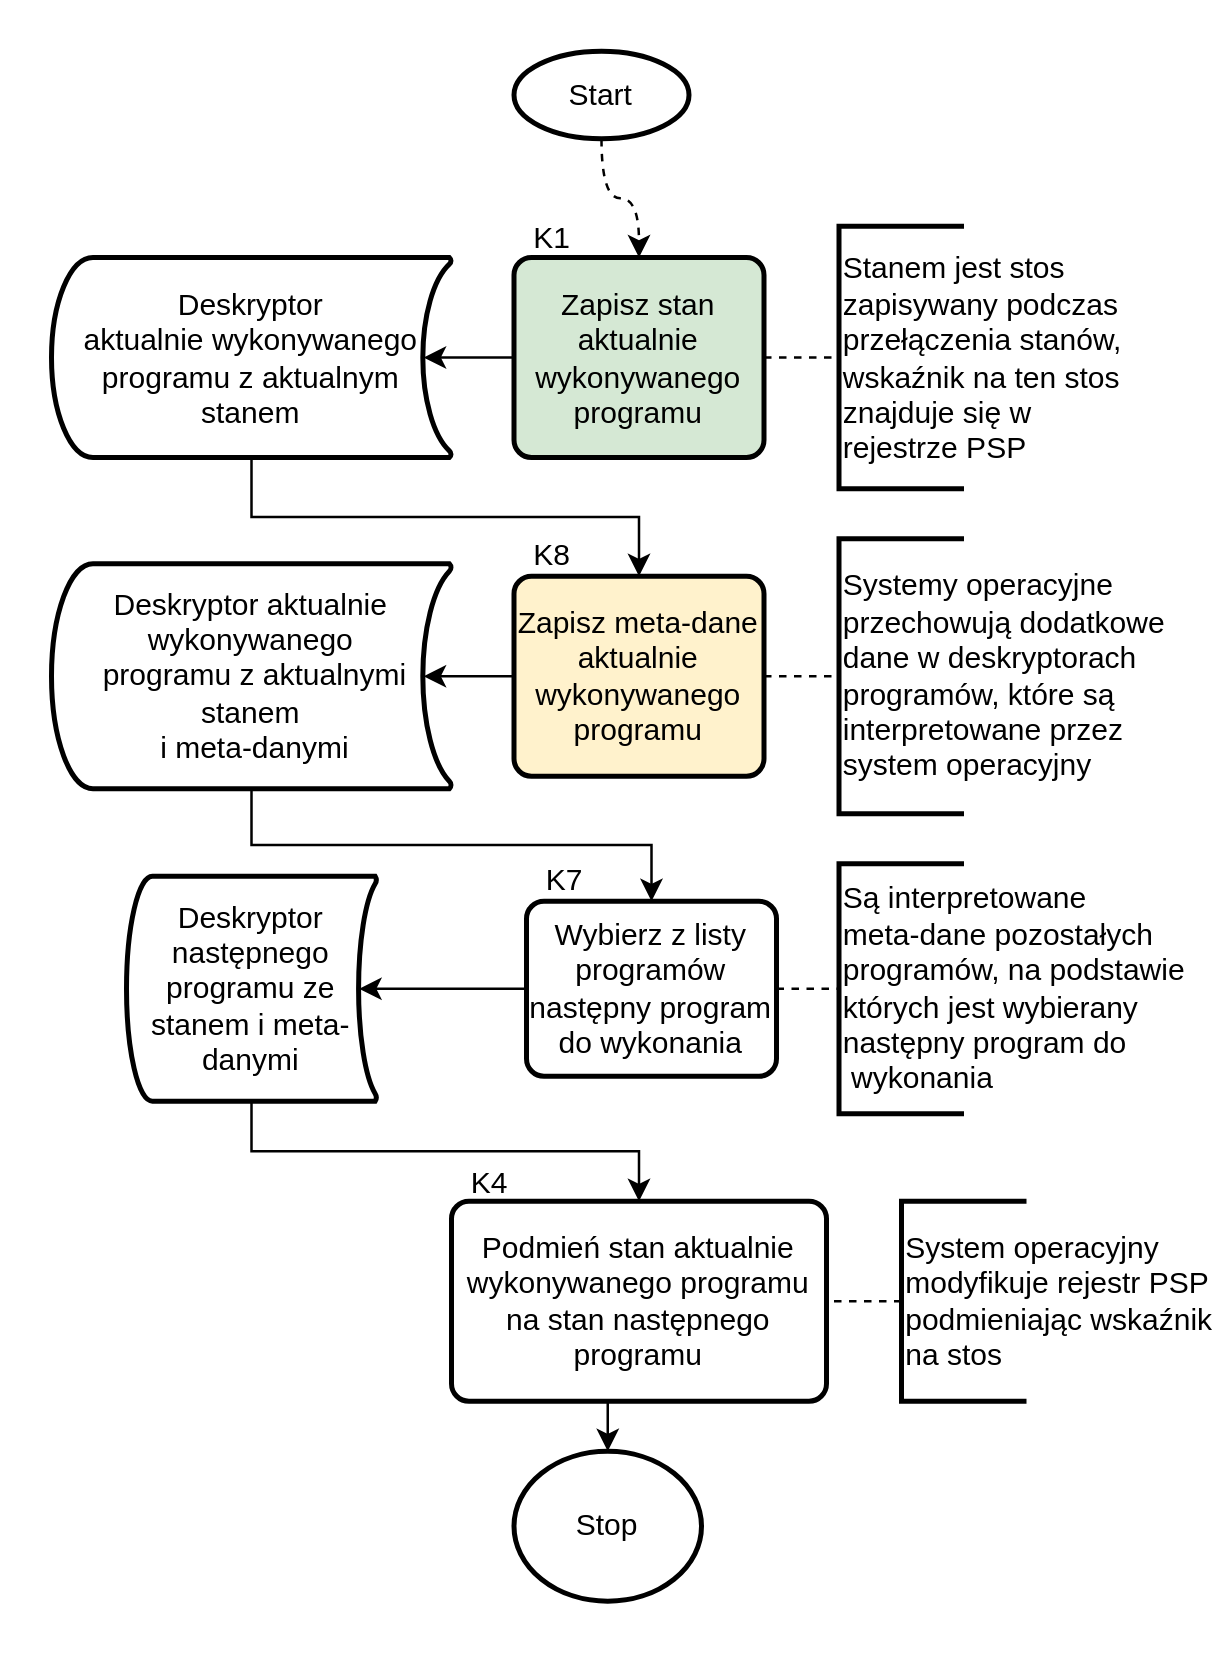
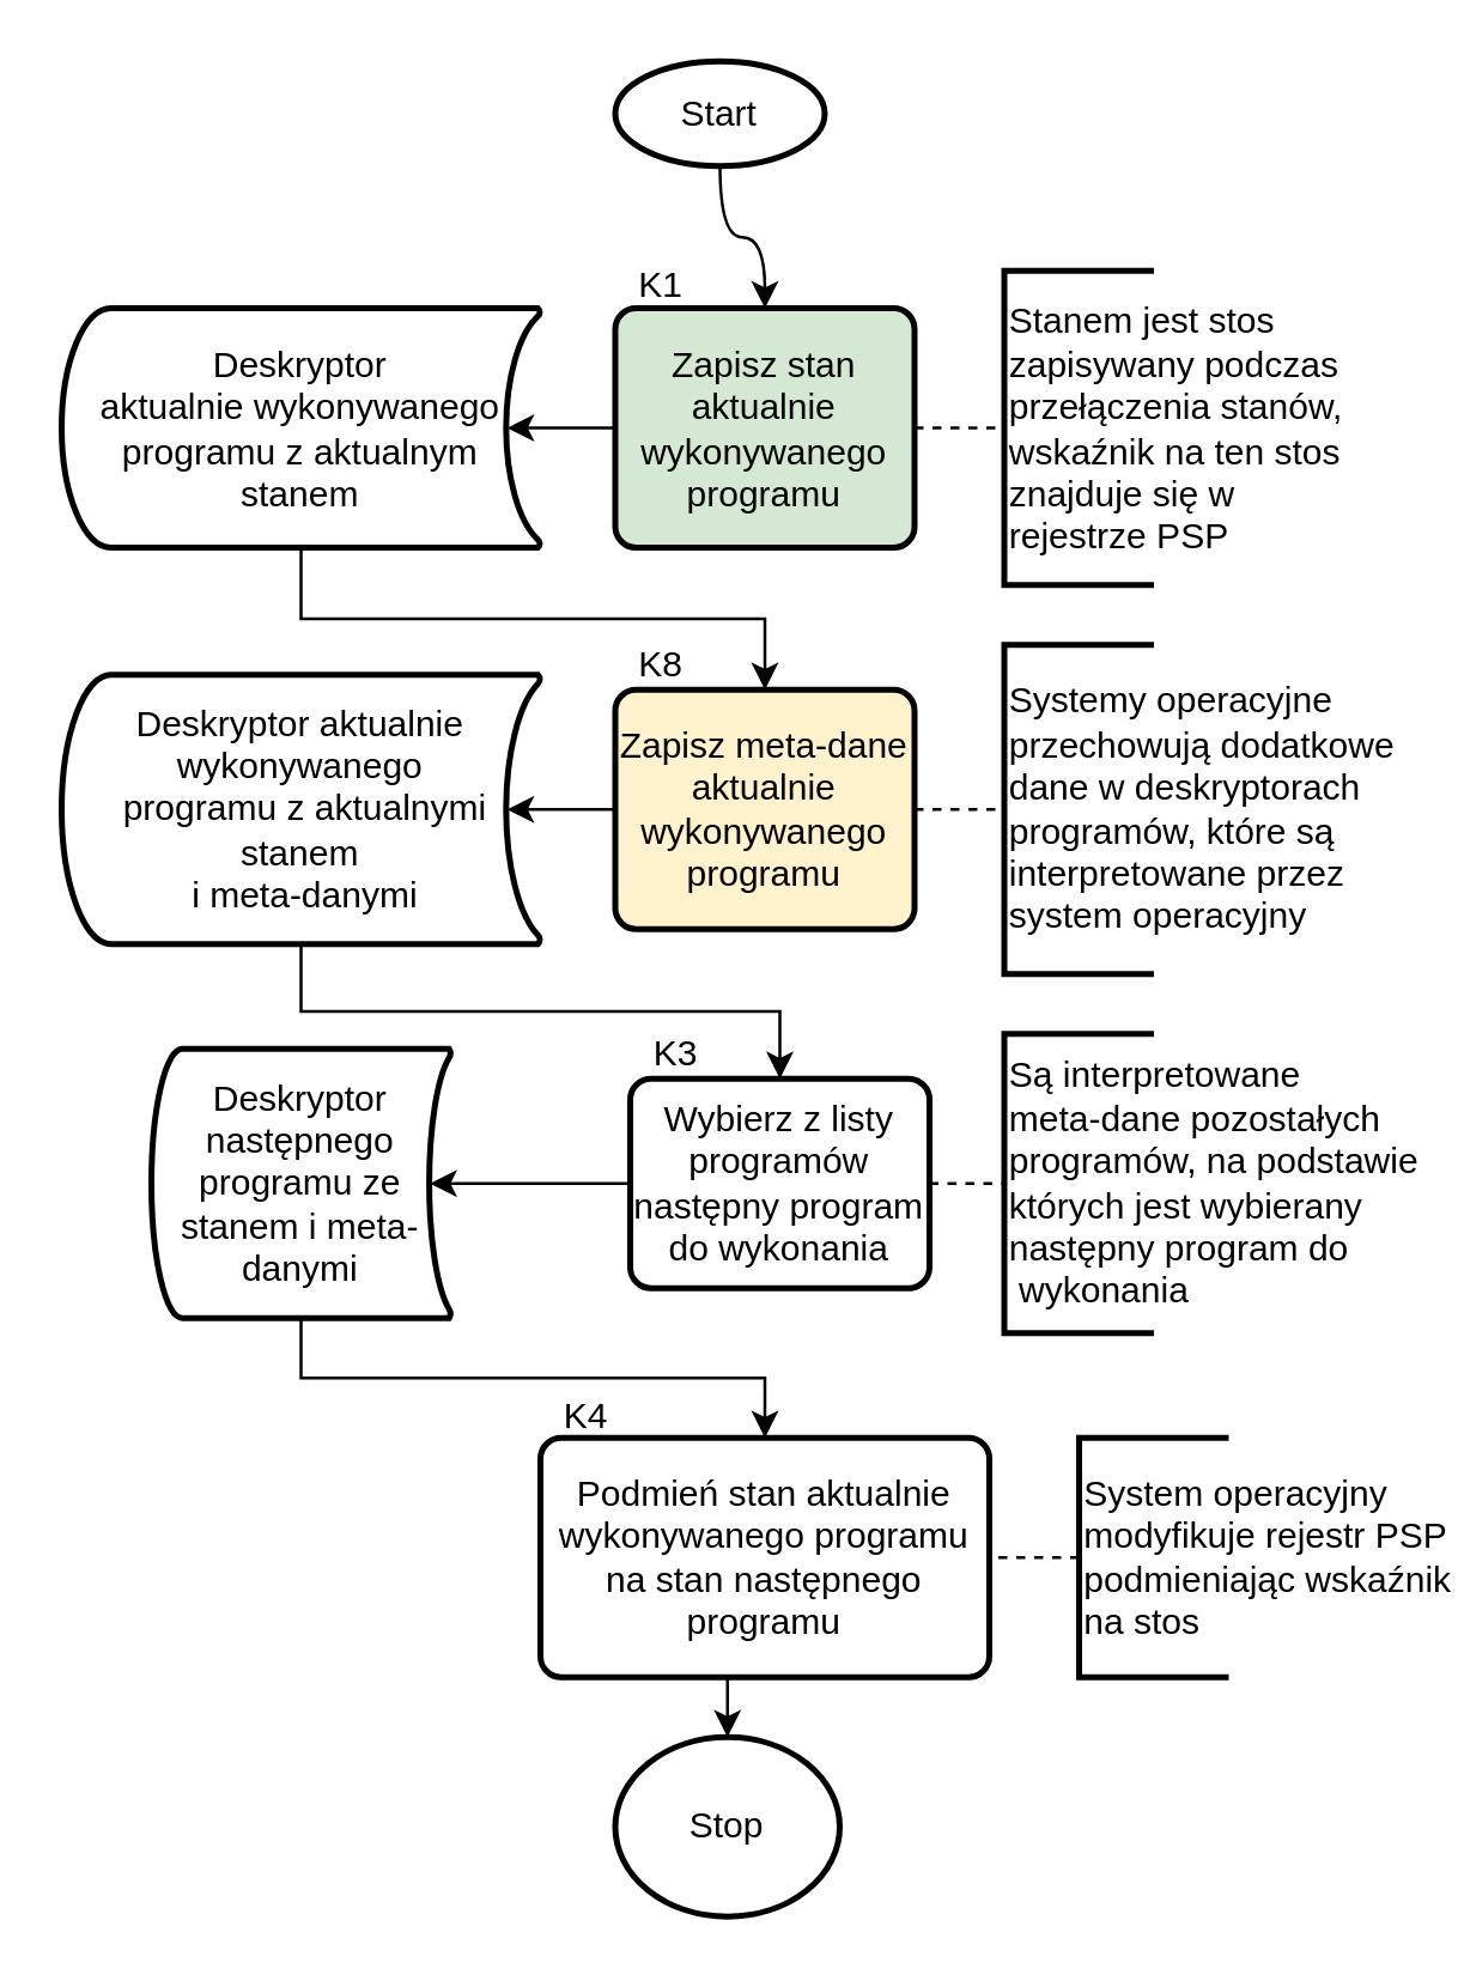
  <mxCell id="0" />
  <mxCell id="1" parent="0" />
- <mxCell id="2" style="edgeStyle=orthogonalEdgeStyle;rounded=0;orthogonalLoop=1;jettySize=auto;html=1;exitX=0.5;exitY=1;exitDx=0;exitDy=0;exitPerimeter=0;entryX=0.5;entryY=0;entryDx=0;entryDy=0;curved=1;dashed=1;" edge="1" parent="1" source="3" target="5"><mxGeometry relative="1" as="geometry" /></mxCell>
+ <mxCell id="2" style="edgeStyle=orthogonalEdgeStyle;rounded=0;orthogonalLoop=1;jettySize=auto;html=1;exitX=0.5;exitY=1;exitDx=0;exitDy=0;exitPerimeter=0;entryX=0.5;entryY=0;entryDx=0;entryDy=0;curved=1;" edge="1" parent="1" source="3" target="5"><mxGeometry relative="1" as="geometry" /></mxCell>
  <mxCell id="3" value="Start" style="strokeWidth=2;html=1;shape=mxgraph.flowchart.start_1;whiteSpace=wrap;fillColor=none;" vertex="1" parent="1"><mxGeometry x="205" y="20" width="70" height="35" as="geometry" /></mxCell>
  <mxCell id="4" value="Stop" style="strokeWidth=2;html=1;shape=mxgraph.flowchart.start_1;whiteSpace=wrap;fillColor=none;" vertex="1" parent="1"><mxGeometry x="205" y="580" width="75" height="60" as="geometry" /></mxCell>
  <mxCell id="5" value="&lt;div&gt;Zapisz stan&lt;/div&gt;&lt;div&gt;aktualnie wykonywanego&lt;/div&gt;&lt;div&gt;programu&lt;br&gt;&lt;/div&gt;" style="rounded=1;whiteSpace=wrap;html=1;absoluteArcSize=1;arcSize=14;strokeWidth=2;fillColor=#d5e8d4;" vertex="1" parent="1"><mxGeometry x="205" y="102.5" width="100" height="80" as="geometry" /></mxCell>
  <mxCell id="6" value="&lt;div&gt;Stanem jest stos&lt;/div&gt;&lt;div&gt;zapisywany podczas&lt;/div&gt;&lt;div&gt;przełączenia stanów,&lt;/div&gt;&lt;div&gt;wskaźnik na ten stos&lt;/div&gt;&lt;div&gt;znajduje się w&lt;/div&gt;&lt;div&gt;rejestrze PSP&lt;br&gt;&lt;/div&gt;" style="strokeWidth=2;html=1;shape=mxgraph.flowchart.annotation_1;align=left;pointerEvents=1;" vertex="1" parent="1"><mxGeometry x="335" y="90" width="50" height="105" as="geometry" /></mxCell>
  <mxCell id="7" style="edgeStyle=orthogonalEdgeStyle;rounded=0;orthogonalLoop=1;jettySize=auto;html=1;exitX=0.5;exitY=1;exitDx=0;exitDy=0;exitPerimeter=0;entryX=0.5;entryY=0;entryDx=0;entryDy=0;" edge="1" parent="1" source="8" target="9"><mxGeometry relative="1" as="geometry" /></mxCell>
  <mxCell id="8" value="&lt;div&gt;Deskryptor&lt;/div&gt;&lt;div&gt;aktualnie wykonywanego programu z aktualnym&lt;/div&gt;&lt;div&gt;stanem&lt;br&gt;&lt;/div&gt;" style="strokeWidth=2;html=1;shape=mxgraph.flowchart.stored_data;whiteSpace=wrap;fillColor=none;" vertex="1" parent="1"><mxGeometry x="20" y="102.5" width="160" height="80" as="geometry" /></mxCell>
  <mxCell id="9" value="Zapisz meta-dane aktualnie wykonywanego programu" style="rounded=1;whiteSpace=wrap;html=1;absoluteArcSize=1;arcSize=14;strokeWidth=2;fillColor=#fff2cc;" vertex="1" parent="1"><mxGeometry x="205" y="230" width="100" height="80" as="geometry" /></mxCell>
  <mxCell id="10" value="&lt;div&gt;Systemy operacyjne&lt;/div&gt;&lt;div&gt;przechowują dodatkowe&lt;/div&gt;&lt;div&gt;dane w deskryptorach&lt;/div&gt;&lt;div&gt;programów, które są&lt;/div&gt;&lt;div&gt;interpretowane przez&lt;/div&gt;&lt;div&gt;system operacyjny&lt;br&gt;&lt;/div&gt;" style="strokeWidth=2;html=1;shape=mxgraph.flowchart.annotation_1;align=left;pointerEvents=1;" vertex="1" parent="1"><mxGeometry x="335" y="215" width="50" height="110" as="geometry" /></mxCell>
  <mxCell id="11" style="edgeStyle=orthogonalEdgeStyle;rounded=0;orthogonalLoop=1;jettySize=auto;html=1;exitX=1;exitY=0.5;exitDx=0;exitDy=0;entryX=0;entryY=0.5;entryDx=0;entryDy=0;entryPerimeter=0;endArrow=none;endFill=0;dashed=1;" edge="1" parent="1" source="9" target="10"><mxGeometry relative="1" as="geometry" /></mxCell>
  <mxCell id="12" style="edgeStyle=orthogonalEdgeStyle;rounded=0;orthogonalLoop=1;jettySize=auto;html=1;exitX=0.5;exitY=1;exitDx=0;exitDy=0;exitPerimeter=0;entryX=0.5;entryY=0;entryDx=0;entryDy=0;" edge="1" parent="1" source="13" target="14"><mxGeometry relative="1" as="geometry" /></mxCell>
  <mxCell id="13" value="&lt;div&gt;Deskryptor aktualnie wykonywanego&lt;/div&gt;&lt;div&gt;&amp;nbsp;programu z aktualnymi stanem&lt;br&gt;&lt;/div&gt;&amp;nbsp;i meta-danymi" style="strokeWidth=2;html=1;shape=mxgraph.flowchart.stored_data;whiteSpace=wrap;fillColor=none;" vertex="1" parent="1"><mxGeometry x="20" y="225" width="160" height="90" as="geometry" /></mxCell>
  <mxCell id="14" value="Wybierz z listy programów następny program do wykonania" style="rounded=1;whiteSpace=wrap;html=1;absoluteArcSize=1;arcSize=14;strokeWidth=2;" vertex="1" parent="1"><mxGeometry x="210" y="360" width="100" height="70" as="geometry" /></mxCell>
  <mxCell id="15" style="edgeStyle=orthogonalEdgeStyle;rounded=0;orthogonalLoop=1;jettySize=auto;html=1;exitX=0.5;exitY=1;exitDx=0;exitDy=0;exitPerimeter=0;entryX=0.5;entryY=0;entryDx=0;entryDy=0;" edge="1" parent="1" source="16" target="19"><mxGeometry relative="1" as="geometry" /></mxCell>
  <mxCell id="16" value="&lt;div&gt;Deskryptor następnego programu ze stanem i meta-danymi&lt;br&gt;&lt;/div&gt;" style="strokeWidth=2;html=1;shape=mxgraph.flowchart.stored_data;whiteSpace=wrap;fillColor=none;" vertex="1" parent="1"><mxGeometry x="50" y="350" width="100" height="90" as="geometry" /></mxCell>
  <mxCell id="17" value="&lt;div&gt;Są interpretowane&lt;/div&gt;&lt;div&gt;meta-dane pozostałych&lt;/div&gt;&lt;div&gt;programów, na podstawie&lt;/div&gt;&lt;div&gt;których jest wybierany&lt;/div&gt;&lt;div&gt;następny program do&lt;/div&gt;&lt;div&gt;&amp;nbsp;wykonania&lt;br&gt;&lt;/div&gt;" style="strokeWidth=2;html=1;shape=mxgraph.flowchart.annotation_1;align=left;pointerEvents=1;" vertex="1" parent="1"><mxGeometry x="335" y="345" width="50" height="100" as="geometry" /></mxCell>
  <mxCell id="18" style="edgeStyle=orthogonalEdgeStyle;rounded=0;orthogonalLoop=1;jettySize=auto;html=1;exitX=1;exitY=0.5;exitDx=0;exitDy=0;entryX=0;entryY=0.5;entryDx=0;entryDy=0;entryPerimeter=0;endArrow=none;endFill=0;dashed=1;" edge="1" parent="1" source="14" target="17"><mxGeometry relative="1" as="geometry" /></mxCell>
  <mxCell id="19" value="Podmień stan aktualnie wykonywanego programu na stan następnego programu" style="rounded=1;whiteSpace=wrap;html=1;absoluteArcSize=1;arcSize=14;strokeWidth=2;" vertex="1" parent="1"><mxGeometry x="180" y="480" width="150" height="80" as="geometry" /></mxCell>
  <mxCell id="20" style="edgeStyle=orthogonalEdgeStyle;rounded=0;orthogonalLoop=1;jettySize=auto;html=1;exitX=0;exitY=0.5;exitDx=0;exitDy=0;exitPerimeter=0;entryX=1;entryY=0.5;entryDx=0;entryDy=0;endArrow=none;endFill=0;dashed=1;" edge="1" parent="1" source="21" target="19"><mxGeometry relative="1" as="geometry" /></mxCell>
  <mxCell id="21" value="&lt;div&gt;System operacyjny&lt;/div&gt;&lt;div&gt;modyfikuje rejestr PSP&lt;/div&gt;&lt;div&gt;podmieniając wskaźnik&lt;/div&gt;&lt;div&gt;na stos&lt;br&gt;&lt;/div&gt;" style="strokeWidth=2;html=1;shape=mxgraph.flowchart.annotation_1;align=left;pointerEvents=1;" vertex="1" parent="1"><mxGeometry x="360" y="480" width="50" height="80" as="geometry" /></mxCell>
  <mxCell id="22" style="edgeStyle=orthogonalEdgeStyle;rounded=0;orthogonalLoop=1;jettySize=auto;html=1;exitX=0.5;exitY=1;exitDx=0;exitDy=0;entryX=0.5;entryY=0;entryDx=0;entryDy=0;entryPerimeter=0;" edge="1" parent="1" source="19" target="4"><mxGeometry relative="1" as="geometry" /></mxCell>
  <mxCell id="23" style="edgeStyle=orthogonalEdgeStyle;rounded=0;orthogonalLoop=1;jettySize=auto;html=1;exitX=0;exitY=0.5;exitDx=0;exitDy=0;entryX=0.93;entryY=0.5;entryDx=0;entryDy=0;entryPerimeter=0;" edge="1" parent="1" source="5" target="8"><mxGeometry relative="1" as="geometry" /></mxCell>
  <mxCell id="24" style="edgeStyle=orthogonalEdgeStyle;rounded=0;orthogonalLoop=1;jettySize=auto;html=1;exitX=0;exitY=0.5;exitDx=0;exitDy=0;entryX=0.93;entryY=0.5;entryDx=0;entryDy=0;entryPerimeter=0;" edge="1" parent="1" source="9" target="13"><mxGeometry relative="1" as="geometry" /></mxCell>
  <mxCell id="25" style="edgeStyle=orthogonalEdgeStyle;rounded=0;orthogonalLoop=1;jettySize=auto;html=1;exitX=1;exitY=0.5;exitDx=0;exitDy=0;entryX=0;entryY=0.5;entryDx=0;entryDy=0;entryPerimeter=0;endArrow=none;endFill=0;dashed=1;" edge="1" parent="1" source="5" target="6"><mxGeometry relative="1" as="geometry" /></mxCell>
  <mxCell id="26" style="edgeStyle=orthogonalEdgeStyle;rounded=0;orthogonalLoop=1;jettySize=auto;html=1;exitX=0;exitY=0.5;exitDx=0;exitDy=0;entryX=0.93;entryY=0.5;entryDx=0;entryDy=0;entryPerimeter=0;" edge="1" parent="1" source="14" target="16"><mxGeometry relative="1" as="geometry" /></mxCell>
  <mxCell id="27" value="K1" style="text;html=1;align=center;verticalAlign=middle;resizable=0;points=[];autosize=1;strokeColor=none;fillColor=none;" vertex="1" parent="1"><mxGeometry x="200" y="80" width="40" height="30" as="geometry" /></mxCell>
  <mxCell id="28" value="K8" style="text;html=1;align=center;verticalAlign=middle;resizable=0;points=[];autosize=1;strokeColor=none;fillColor=none;" vertex="1" parent="1"><mxGeometry x="200" y="207" width="40" height="30" as="geometry" /></mxCell>
- <mxCell id="29" value="K7" style="text;html=1;align=center;verticalAlign=middle;resizable=0;points=[];autosize=1;strokeColor=none;fillColor=none;" vertex="1" parent="1"><mxGeometry x="205" y="337" width="40" height="30" as="geometry" /></mxCell>
+ <mxCell id="29" value="K3" style="text;html=1;align=center;verticalAlign=middle;resizable=0;points=[];autosize=1;strokeColor=none;fillColor=none;" vertex="1" parent="1"><mxGeometry x="205" y="337" width="40" height="30" as="geometry" /></mxCell>
  <mxCell id="30" value="K4" style="text;html=1;align=center;verticalAlign=middle;resizable=0;points=[];autosize=1;strokeColor=none;fillColor=none;" vertex="1" parent="1"><mxGeometry x="175" y="458" width="40" height="30" as="geometry" /></mxCell>
